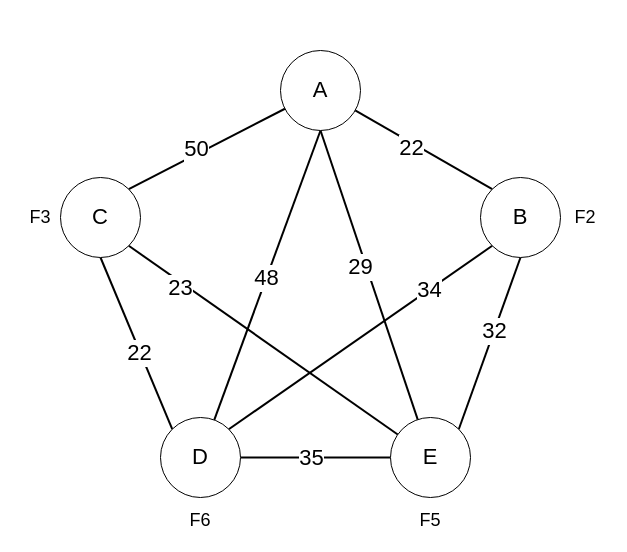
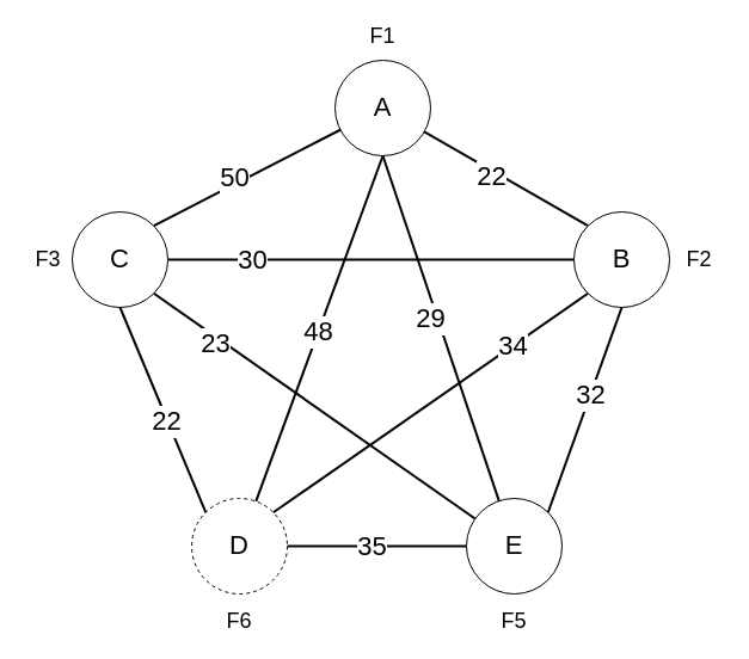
  <mxCell id="0" />
  <mxCell id="1" parent="0" />
  <mxCell id="2" style="rounded=0;orthogonalLoop=1;jettySize=auto;html=1;entryX=0;entryY=0;entryDx=0;entryDy=0;fontSize=22;endArrow=none;endFill=0;strokeWidth=2;" edge="1" parent="1" source="8" target="13"><mxGeometry relative="1" as="geometry" /></mxCell>
  <mxCell id="3" value="22" style="edgeLabel;html=1;align=center;verticalAlign=middle;resizable=0;points=[];fontSize=22;" vertex="1" connectable="0" parent="2"><mxGeometry x="0.297" y="-1" relative="1" as="geometry"><mxPoint x="-33" y="-15" as="offset" /></mxGeometry></mxCell>
  <mxCell id="4" style="edgeStyle=none;rounded=0;orthogonalLoop=1;jettySize=auto;html=1;exitX=0.5;exitY=1;exitDx=0;exitDy=0;fontSize=22;endArrow=none;endFill=0;strokeWidth=2;" edge="1" parent="1" source="8" target="19"><mxGeometry relative="1" as="geometry" /></mxCell>
  <mxCell id="5" value="48" style="edgeLabel;html=1;align=center;verticalAlign=middle;resizable=0;points=[];fontSize=22;" vertex="1" connectable="0" parent="4"><mxGeometry x="0.08" y="4" relative="1" as="geometry"><mxPoint x="-1" y="-10" as="offset" /></mxGeometry></mxCell>
  <mxCell id="6" style="edgeStyle=none;rounded=0;orthogonalLoop=1;jettySize=auto;html=1;exitX=0.5;exitY=1;exitDx=0;exitDy=0;fontSize=22;endArrow=none;endFill=0;strokeWidth=2;" edge="1" parent="1" source="8" target="16"><mxGeometry relative="1" as="geometry" /></mxCell>
  <mxCell id="7" value="29" style="edgeLabel;html=1;align=center;verticalAlign=middle;resizable=0;points=[];fontSize=22;" vertex="1" connectable="0" parent="6"><mxGeometry x="-0.655" y="1" relative="1" as="geometry"><mxPoint x="22" y="87" as="offset" /></mxGeometry></mxCell>
  <mxCell id="8" value="A" style="ellipse;whiteSpace=wrap;html=1;aspect=fixed;fontSize=22;" vertex="1" parent="1"><mxGeometry x="280" y="50" width="80" height="80" as="geometry" /></mxCell>
  <mxCell id="9" style="edgeStyle=none;rounded=0;orthogonalLoop=1;jettySize=auto;html=1;exitX=0.5;exitY=1;exitDx=0;exitDy=0;entryX=1;entryY=0;entryDx=0;entryDy=0;fontSize=22;endArrow=none;endFill=0;strokeWidth=2;" edge="1" parent="1" source="13" target="16"><mxGeometry relative="1" as="geometry" /></mxCell>
  <mxCell id="10" value="32" style="edgeLabel;html=1;align=center;verticalAlign=middle;resizable=0;points=[];fontSize=22;" vertex="1" connectable="0" parent="9"><mxGeometry x="-0.14" y="1" relative="1" as="geometry"><mxPoint x="-1" as="offset" /></mxGeometry></mxCell>
  <mxCell id="11" style="edgeStyle=none;rounded=0;orthogonalLoop=1;jettySize=auto;html=1;exitX=0;exitY=1;exitDx=0;exitDy=0;entryX=1;entryY=0;entryDx=0;entryDy=0;fontSize=22;endArrow=none;endFill=0;strokeWidth=2;" edge="1" parent="1" source="13" target="19"><mxGeometry relative="1" as="geometry" /></mxCell>
  <mxCell id="12" value="34" style="edgeLabel;html=1;align=center;verticalAlign=middle;resizable=0;points=[];fontSize=22;" vertex="1" connectable="0" parent="11"><mxGeometry x="-0.522" relative="1" as="geometry"><mxPoint as="offset" /></mxGeometry></mxCell>
  <mxCell id="13" value="B" style="ellipse;whiteSpace=wrap;html=1;aspect=fixed;fontSize=22;" vertex="1" parent="1"><mxGeometry x="480" y="177" width="80" height="80" as="geometry" /></mxCell>
  <mxCell id="14" style="edgeStyle=none;rounded=0;orthogonalLoop=1;jettySize=auto;html=1;exitX=0;exitY=0.5;exitDx=0;exitDy=0;entryX=1;entryY=0.5;entryDx=0;entryDy=0;fontSize=22;endArrow=none;endFill=0;strokeWidth=2;" edge="1" parent="1" source="16" target="19"><mxGeometry relative="1" as="geometry" /></mxCell>
  <mxCell id="15" value="35" style="edgeLabel;html=1;align=center;verticalAlign=middle;resizable=0;points=[];fontSize=22;" vertex="1" connectable="0" parent="14"><mxGeometry x="0.213" y="3" relative="1" as="geometry"><mxPoint x="11" y="-3" as="offset" /></mxGeometry></mxCell>
  <mxCell id="16" value="E" style="ellipse;whiteSpace=wrap;html=1;aspect=fixed;fontSize=22;" vertex="1" parent="1"><mxGeometry x="390" y="417" width="80" height="80" as="geometry" /></mxCell>
  <mxCell id="17" style="edgeStyle=none;rounded=0;orthogonalLoop=1;jettySize=auto;html=1;exitX=0;exitY=0;exitDx=0;exitDy=0;entryX=0.5;entryY=1;entryDx=0;entryDy=0;fontSize=22;endArrow=none;endFill=0;strokeWidth=2;" edge="1" parent="1" source="19" target="26"><mxGeometry relative="1" as="geometry" /></mxCell>
  <mxCell id="18" value="22" style="edgeLabel;html=1;align=center;verticalAlign=middle;resizable=0;points=[];fontSize=22;" vertex="1" connectable="0" parent="17"><mxGeometry x="-0.109" y="1" relative="1" as="geometry"><mxPoint as="offset" /></mxGeometry></mxCell>
- <mxCell id="19" value="D" style="ellipse;whiteSpace=wrap;html=1;aspect=fixed;fontSize=22;" vertex="1" parent="1"><mxGeometry x="160" y="417" width="80" height="80" as="geometry" /></mxCell>
+ <mxCell id="19" value="D" style="ellipse;whiteSpace=wrap;html=1;aspect=fixed;fontSize=22;dashed=1;" vertex="1" parent="1"><mxGeometry x="160" y="417" width="80" height="80" as="geometry" /></mxCell>
  <mxCell id="20" style="edgeStyle=none;rounded=0;orthogonalLoop=1;jettySize=auto;html=1;exitX=1;exitY=0;exitDx=0;exitDy=0;fontSize=22;endArrow=none;endFill=0;strokeWidth=2;" edge="1" parent="1" source="26" target="8"><mxGeometry relative="1" as="geometry" /></mxCell>
  <mxCell id="21" value="50" style="edgeLabel;html=1;align=center;verticalAlign=middle;resizable=0;points=[];fontSize=22;" vertex="1" connectable="0" parent="20"><mxGeometry x="-0.115" y="5" relative="1" as="geometry"><mxPoint as="offset" /></mxGeometry></mxCell>
+ <mxCell id="22" style="edgeStyle=none;rounded=0;orthogonalLoop=1;jettySize=auto;html=1;exitX=1;exitY=0.5;exitDx=0;exitDy=0;entryX=0;entryY=0.5;entryDx=0;entryDy=0;fontSize=22;endArrow=none;endFill=0;strokeWidth=2;" edge="1" parent="1" source="26" target="13"><mxGeometry relative="1" as="geometry" /></mxCell>
+ <mxCell id="23" value="30" style="edgeLabel;html=1;align=center;verticalAlign=middle;resizable=0;points=[];fontSize=22;" vertex="1" connectable="0" parent="22"><mxGeometry x="-0.4" y="-3" relative="1" as="geometry"><mxPoint x="-32" y="-3" as="offset" /></mxGeometry></mxCell>
  <mxCell id="24" style="edgeStyle=none;rounded=0;orthogonalLoop=1;jettySize=auto;html=1;exitX=1;exitY=1;exitDx=0;exitDy=0;fontSize=22;endArrow=none;endFill=0;strokeWidth=2;" edge="1" parent="1" source="26" target="16"><mxGeometry relative="1" as="geometry" /></mxCell>
  <mxCell id="25" value="23" style="edgeLabel;html=1;align=center;verticalAlign=middle;resizable=0;points=[];fontSize=22;" vertex="1" connectable="0" parent="24"><mxGeometry x="-0.706" y="2" relative="1" as="geometry"><mxPoint x="11" y="16" as="offset" /></mxGeometry></mxCell>
  <mxCell id="26" value="C" style="ellipse;whiteSpace=wrap;html=1;aspect=fixed;fontSize=22;" vertex="1" parent="1"><mxGeometry x="60" y="177" width="80" height="80" as="geometry" /></mxCell>
+ <mxCell id="27" value="F1" style="text;html=1;strokeColor=none;fillColor=none;align=center;verticalAlign=middle;whiteSpace=wrap;rounded=0;fontSize=18;" vertex="1" parent="1"><mxGeometry x="300" y="20" width="40" height="20" as="geometry" /></mxCell>
  <mxCell id="28" value="F2" style="text;html=1;strokeColor=none;fillColor=none;align=center;verticalAlign=middle;whiteSpace=wrap;rounded=0;fontSize=18;" vertex="1" parent="1"><mxGeometry x="565" y="207" width="40" height="20" as="geometry" /></mxCell>
  <mxCell id="29" value="F3" style="text;html=1;strokeColor=none;fillColor=none;align=center;verticalAlign=middle;whiteSpace=wrap;rounded=0;fontSize=18;" vertex="1" parent="1"><mxGeometry x="20" y="207" width="40" height="20" as="geometry" /></mxCell>
  <mxCell id="30" value="F6" style="text;html=1;strokeColor=none;fillColor=none;align=center;verticalAlign=middle;whiteSpace=wrap;rounded=0;fontSize=18;" vertex="1" parent="1"><mxGeometry x="180" y="510" width="40" height="20" as="geometry" /></mxCell>
  <mxCell id="31" value="F5" style="text;html=1;strokeColor=none;fillColor=none;align=center;verticalAlign=middle;whiteSpace=wrap;rounded=0;fontSize=18;" vertex="1" parent="1"><mxGeometry x="410" y="510" width="40" height="20" as="geometry" /></mxCell>
